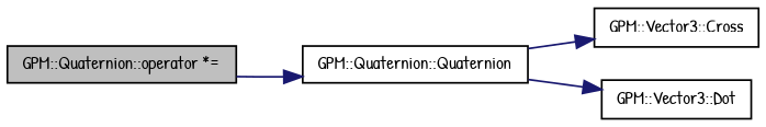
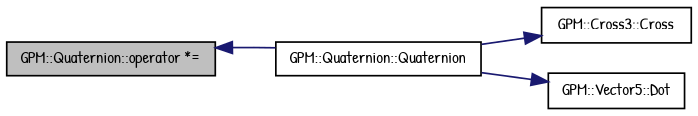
  digraph {
    fontname="Patrick Hand"
    rankdir=LR
    node [color=black fillcolor=white fontname="Patrick Hand" fontsize=10 shape=record style=filled]
    edge [color=midnightblue fontname="Patrick Hand" fontsize=10 labelfontname=Helvetica labelfontsize=10 style=solid]
    n1 [fillcolor=grey75 fontcolor=black height=0.2 label="GPM::Quaternion::operator *=" width=0.4]
    n2 [height=0.2 label="GPM::Quaternion::Quaternion" width=0.4]
-   n3 [height=0.2 label="GPM::Vector3::Cross" width=0.4]
-   n4 [height=0.2 label="GPM::Vector3::Dot" width=0.4]
-   n1 -> n2
+   n3 [height=0.2 label="GPM::Cross3::Cross" width=0.4]
+   n4 [height=0.2 label="GPM::Vector5::Dot" width=0.4]
+   n2 -> n1
    n2 -> n3
    n2 -> n4
  }
